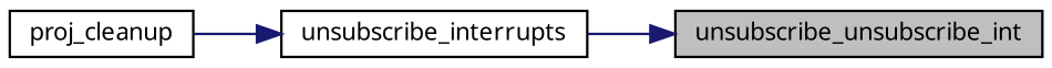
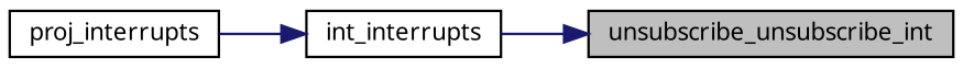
  digraph {
    fontname="Noto Sans"
    rankdir=RL
    node [color=black fillcolor=white fontname="Noto Sans" fontsize=10 shape=record style=filled]
    edge [color=midnightblue dir=back fontname="Noto Sans" fontsize=10 labelfontname=Helvetica labelfontsize=10 style=solid]
    n1 [fillcolor=grey75 fontcolor=black height=0.2 label=unsubscribe_unsubscribe_int width=0.4]
-   n2 [height=0.2 label=unsubscribe_interrupts width=0.4]
-   n3 [height=0.2 label=proj_cleanup width=0.4]
+   n2 [height=0.2 label=int_interrupts width=0.4]
+   n3 [height=0.2 label=proj_interrupts width=0.4]
    n1 -> n2
    n2 -> n3
  }
